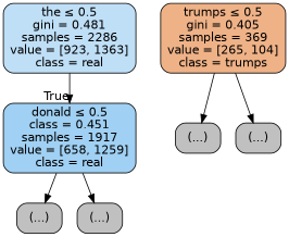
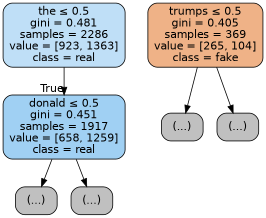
  digraph {
    node [color=black fillcolor="#C0C0C0" fontname=helvetica shape=box style="filled, rounded"]
    edge [fontname=helvetica]
    n1 [fillcolor="#bfdff7" label=<the &le; 0.5<br/>gini = 0.481<br/>samples = 2286<br/>value = [923, 1363]<br/>class = real>]
-   n2 [fillcolor="#a0d0f3" label=<donald &le; 0.5<br/>class = 0.451<br/>samples = 1917<br/>value = [658, 1259]<br/>class = real>]
+   n2 [fillcolor="#a0d0f3" label=<donald &le; 0.5<br/>gini = 0.451<br/>samples = 1917<br/>value = [658, 1259]<br/>class = real>]
    n3 [label="(...)"]
    n4 [label="(...)"]
-   n5 [fillcolor="#efb287" label=<trumps &le; 0.5<br/>gini = 0.405<br/>samples = 369<br/>value = [265, 104]<br/>class = trumps>]
+   n5 [fillcolor="#efb287" label=<trumps &le; 0.5<br/>gini = 0.405<br/>samples = 369<br/>value = [265, 104]<br/>class = fake>]
    n6 [label="(...)"]
    n7 [label="(...)"]
    n1 -> n2 [headlabel=True labelangle=45 labeldistance=2.5]
    n2 -> n3
    n2 -> n4
    n5 -> n6
    n5 -> n7
  }
